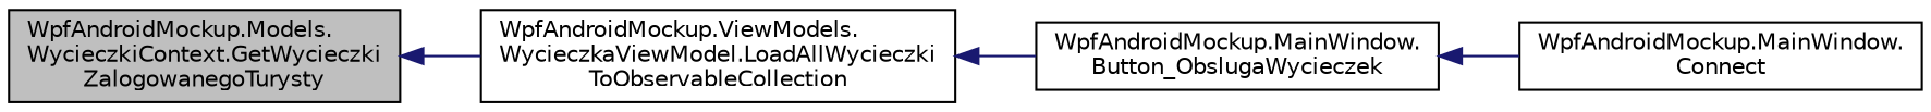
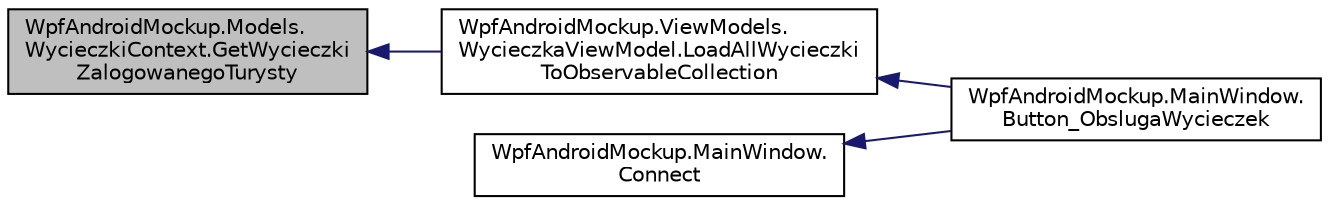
  digraph {
    rankdir=LR
    node [color=black fillcolor=white fontname=Helvetica fontsize=10 shape=record style=filled]
    edge [color=midnightblue dir=back fontname=Helvetica fontsize=10 labelfontname=Helvetica labelfontsize=10 style=solid]
    n1 [fillcolor=grey75 fontcolor=black height=0.2 label="WpfAndroidMockup.Models.\lWycieczkiContext.GetWycieczki\lZalogowanegoTurysty" width=0.4]
    n2 [height=0.2 label="WpfAndroidMockup.ViewModels.\lWycieczkaViewModel.LoadAllWycieczki\lToObservableCollection" width=0.4]
    n3 [height=0.2 label="WpfAndroidMockup.MainWindow.\lButton_ObslugaWycieczek" width=0.4]
    n4 [height=0.2 label="WpfAndroidMockup.MainWindow.\lConnect" width=0.4]
    n1 -> n2
    n2 -> n3
-   n3 -> n4
+   n4 -> n3
  }
